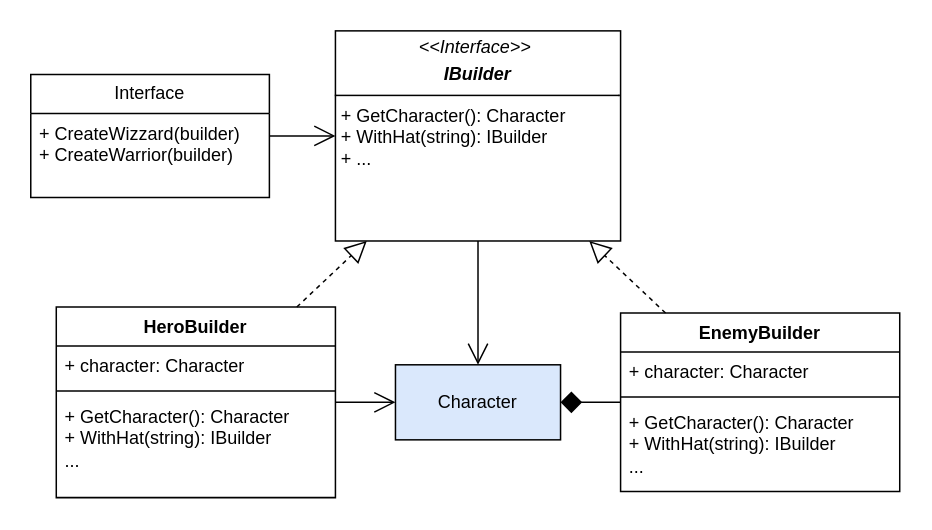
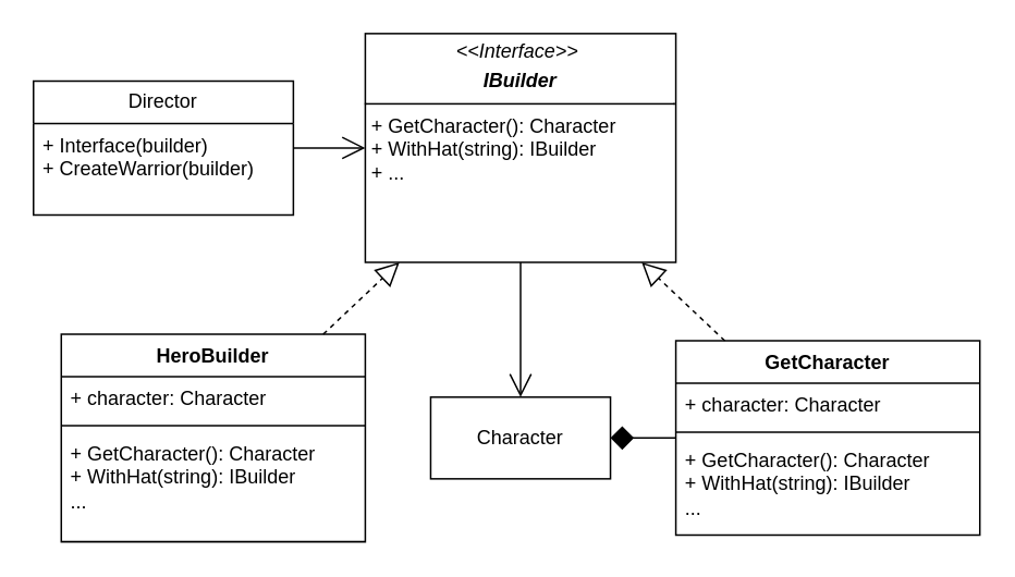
  <mxCell id="0" />
  <mxCell id="1" parent="0" />
  <mxCell id="2" value="&lt;p style=&quot;margin:0px;margin-top:4px;text-align:center;&quot;&gt;&lt;i&gt;&amp;lt;&amp;lt;Interface&amp;gt;&amp;gt;&lt;b&gt;&amp;nbsp;&lt;/b&gt;&lt;/i&gt;&lt;/p&gt;&lt;p style=&quot;margin:0px;margin-top:4px;text-align:center;&quot;&gt;&lt;i&gt;&lt;b&gt;IBuilder&lt;/b&gt;&lt;/i&gt;&lt;/p&gt;&lt;hr size=&quot;1&quot; style=&quot;border-style:solid;&quot;&gt;&lt;p style=&quot;margin:0px;margin-left:4px;&quot;&gt;+ GetCharacter(): Character&lt;br&gt;+ WithHat(string): IBuilder&lt;/p&gt;&lt;p style=&quot;margin:0px;margin-left:4px;&quot;&gt;+ ...&lt;/p&gt;" style="verticalAlign=top;align=left;overflow=fill;html=1;whiteSpace=wrap;" vertex="1" parent="1"><mxGeometry x="223" y="20" width="190" height="140" as="geometry" /></mxCell>
  <mxCell id="3" value="HeroBuilder" style="swimlane;fontStyle=1;align=center;verticalAlign=top;childLayout=stackLayout;horizontal=1;startSize=26;horizontalStack=0;resizeParent=1;resizeParentMax=0;resizeLast=0;collapsible=1;marginBottom=0;whiteSpace=wrap;html=1;" vertex="1" parent="1"><mxGeometry x="37" y="204" width="186" height="127" as="geometry"><mxRectangle x="224" y="585" width="101" height="26" as="alternateBounds" /></mxGeometry></mxCell>
  <mxCell id="4" value="+ character: Character" style="text;strokeColor=none;fillColor=none;align=left;verticalAlign=top;spacingLeft=4;spacingRight=4;overflow=hidden;rotatable=0;points=[[0,0.5],[1,0.5]];portConstraint=eastwest;whiteSpace=wrap;html=1;" vertex="1" parent="3"><mxGeometry y="26" width="186" height="26" as="geometry" /></mxCell>
  <mxCell id="5" value="" style="line;strokeWidth=1;fillColor=none;align=left;verticalAlign=middle;spacingTop=-1;spacingLeft=3;spacingRight=3;rotatable=0;labelPosition=right;points=[];portConstraint=eastwest;strokeColor=inherit;" vertex="1" parent="3"><mxGeometry y="52" width="186" height="8" as="geometry" /></mxCell>
  <mxCell id="6" value="+ GetCharacter(): Character&lt;div&gt;+ WithHat(string): IBuilder&lt;/div&gt;&lt;div&gt;...&lt;/div&gt;" style="text;strokeColor=none;fillColor=none;align=left;verticalAlign=top;spacingLeft=4;spacingRight=4;overflow=hidden;rotatable=0;points=[[0,0.5],[1,0.5]];portConstraint=eastwest;whiteSpace=wrap;html=1;" vertex="1" parent="3"><mxGeometry y="60" width="186" height="67" as="geometry" /></mxCell>
- <mxCell id="7" value="EnemyBuilder" style="swimlane;fontStyle=1;align=center;verticalAlign=top;childLayout=stackLayout;horizontal=1;startSize=26;horizontalStack=0;resizeParent=1;resizeParentMax=0;resizeLast=0;collapsible=1;marginBottom=0;whiteSpace=wrap;html=1;" vertex="1" parent="1"><mxGeometry x="413" y="208" width="186" height="119" as="geometry"><mxRectangle x="224" y="585" width="101" height="26" as="alternateBounds" /></mxGeometry></mxCell>
+ <mxCell id="7" value="GetCharacter" style="swimlane;fontStyle=1;align=center;verticalAlign=top;childLayout=stackLayout;horizontal=1;startSize=26;horizontalStack=0;resizeParent=1;resizeParentMax=0;resizeLast=0;collapsible=1;marginBottom=0;whiteSpace=wrap;html=1;" vertex="1" parent="1"><mxGeometry x="413" y="208" width="186" height="119" as="geometry"><mxRectangle x="224" y="585" width="101" height="26" as="alternateBounds" /></mxGeometry></mxCell>
  <mxCell id="8" value="+ character: Character" style="text;strokeColor=none;fillColor=none;align=left;verticalAlign=top;spacingLeft=4;spacingRight=4;overflow=hidden;rotatable=0;points=[[0,0.5],[1,0.5]];portConstraint=eastwest;whiteSpace=wrap;html=1;" vertex="1" parent="7"><mxGeometry y="26" width="186" height="26" as="geometry" /></mxCell>
  <mxCell id="9" value="" style="line;strokeWidth=1;fillColor=none;align=left;verticalAlign=middle;spacingTop=-1;spacingLeft=3;spacingRight=3;rotatable=0;labelPosition=right;points=[];portConstraint=eastwest;strokeColor=inherit;" vertex="1" parent="7"><mxGeometry y="52" width="186" height="8" as="geometry" /></mxCell>
  <mxCell id="10" value="+ GetCharacter(): Character&lt;div&gt;+ WithHat(string): IBuilder&lt;/div&gt;&lt;div&gt;...&lt;/div&gt;" style="text;strokeColor=none;fillColor=none;align=left;verticalAlign=top;spacingLeft=4;spacingRight=4;overflow=hidden;rotatable=0;points=[[0,0.5],[1,0.5]];portConstraint=eastwest;whiteSpace=wrap;html=1;" vertex="1" parent="7"><mxGeometry y="60" width="186" height="59" as="geometry" /></mxCell>
  <mxCell id="11" value="" style="endArrow=block;dashed=1;endFill=0;endSize=12;html=1;rounded=0;" edge="1" parent="1" source="3" target="2"><mxGeometry width="160" relative="1" as="geometry"><mxPoint x="238" y="230" as="sourcePoint" /><mxPoint x="398" y="230" as="targetPoint" /></mxGeometry></mxCell>
  <mxCell id="12" value="" style="endArrow=block;dashed=1;endFill=0;endSize=12;html=1;rounded=0;" edge="1" parent="1" source="7" target="2"><mxGeometry width="160" relative="1" as="geometry"><mxPoint x="248" y="292" as="sourcePoint" /><mxPoint x="320" y="230" as="targetPoint" /></mxGeometry></mxCell>
- <mxCell id="13" value="Interface" style="swimlane;fontStyle=0;childLayout=stackLayout;horizontal=1;startSize=26;fillColor=none;horizontalStack=0;resizeParent=1;resizeParentMax=0;resizeLast=0;collapsible=1;marginBottom=0;whiteSpace=wrap;html=1;" vertex="1" parent="1"><mxGeometry x="20" y="49" width="159" height="82" as="geometry" /></mxCell>
- <mxCell id="14" value="+ CreateWizzard(builder)&lt;div&gt;+ CreateWarrior(builder)&lt;/div&gt;" style="text;strokeColor=none;fillColor=none;align=left;verticalAlign=top;spacingLeft=4;spacingRight=4;overflow=hidden;rotatable=0;points=[[0,0.5],[1,0.5]];portConstraint=eastwest;whiteSpace=wrap;html=1;" vertex="1" parent="13"><mxGeometry y="26" width="159" height="56" as="geometry" /></mxCell>
+ <mxCell id="13" value="Director" style="swimlane;fontStyle=0;childLayout=stackLayout;horizontal=1;startSize=26;fillColor=none;horizontalStack=0;resizeParent=1;resizeParentMax=0;resizeLast=0;collapsible=1;marginBottom=0;whiteSpace=wrap;html=1;" vertex="1" parent="1"><mxGeometry x="20" y="49" width="159" height="82" as="geometry" /></mxCell>
+ <mxCell id="14" value="+ Interface(builder)&lt;div&gt;+ CreateWarrior(builder)&lt;/div&gt;" style="text;strokeColor=none;fillColor=none;align=left;verticalAlign=top;spacingLeft=4;spacingRight=4;overflow=hidden;rotatable=0;points=[[0,0.5],[1,0.5]];portConstraint=eastwest;whiteSpace=wrap;html=1;" vertex="1" parent="13"><mxGeometry y="26" width="159" height="56" as="geometry" /></mxCell>
  <mxCell id="15" value="" style="endArrow=open;endFill=1;endSize=12;html=1;rounded=0;" edge="1" parent="1" source="13" target="2"><mxGeometry width="160" relative="1" as="geometry"><mxPoint x="99" y="156" as="sourcePoint" /><mxPoint x="259" y="156" as="targetPoint" /></mxGeometry></mxCell>
- <mxCell id="16" value="Character" style="html=1;whiteSpace=wrap;fillColor=#dae8fc;" vertex="1" parent="1"><mxGeometry x="263" y="242.5" width="110" height="50" as="geometry" /></mxCell>
- <mxCell id="17" value="" style="endArrow=open;endFill=1;endSize=12;html=1;rounded=0;" edge="1" parent="1" source="3" target="16"><mxGeometry width="160" relative="1" as="geometry"><mxPoint x="285" y="360" as="sourcePoint" /><mxPoint x="445" y="360" as="targetPoint" /></mxGeometry></mxCell>
+ <mxCell id="16" value="Character" style="html=1;whiteSpace=wrap;" vertex="1" parent="1"><mxGeometry x="263" y="242.5" width="110" height="50" as="geometry" /></mxCell>
  <mxCell id="18" value="" style="endArrow=diamond;endFill=1;endSize=12;html=1;rounded=0;" edge="1" parent="1" source="7" target="16"><mxGeometry width="160" relative="1" as="geometry"><mxPoint x="285" y="310" as="sourcePoint" /><mxPoint x="402" y="404" as="targetPoint" /></mxGeometry></mxCell>
  <mxCell id="19" value="" style="endArrow=open;endFill=1;endSize=12;html=1;rounded=0;" edge="1" parent="1" source="2" target="16"><mxGeometry width="160" relative="1" as="geometry"><mxPoint x="283" y="296" as="sourcePoint" /><mxPoint x="400" y="390" as="targetPoint" /></mxGeometry></mxCell>
